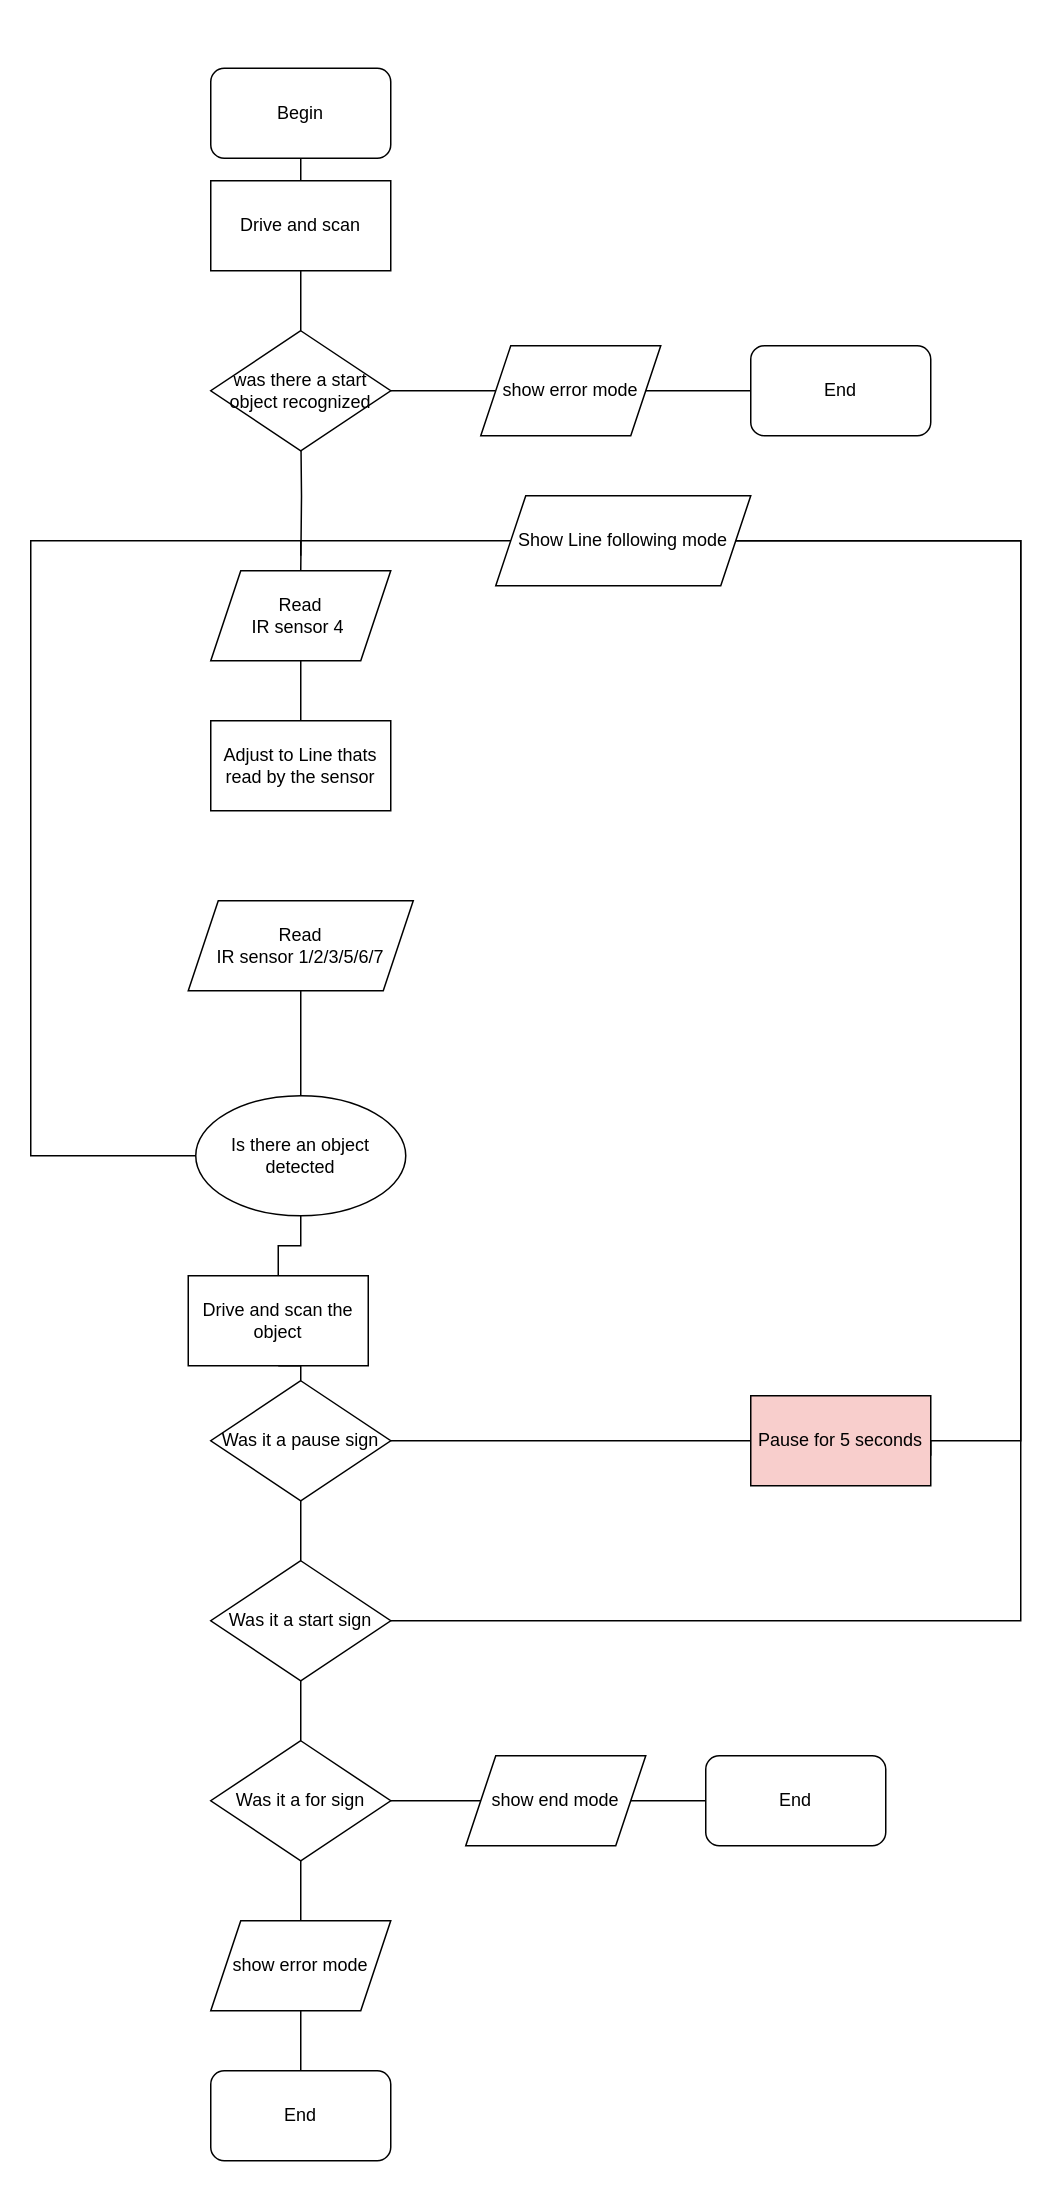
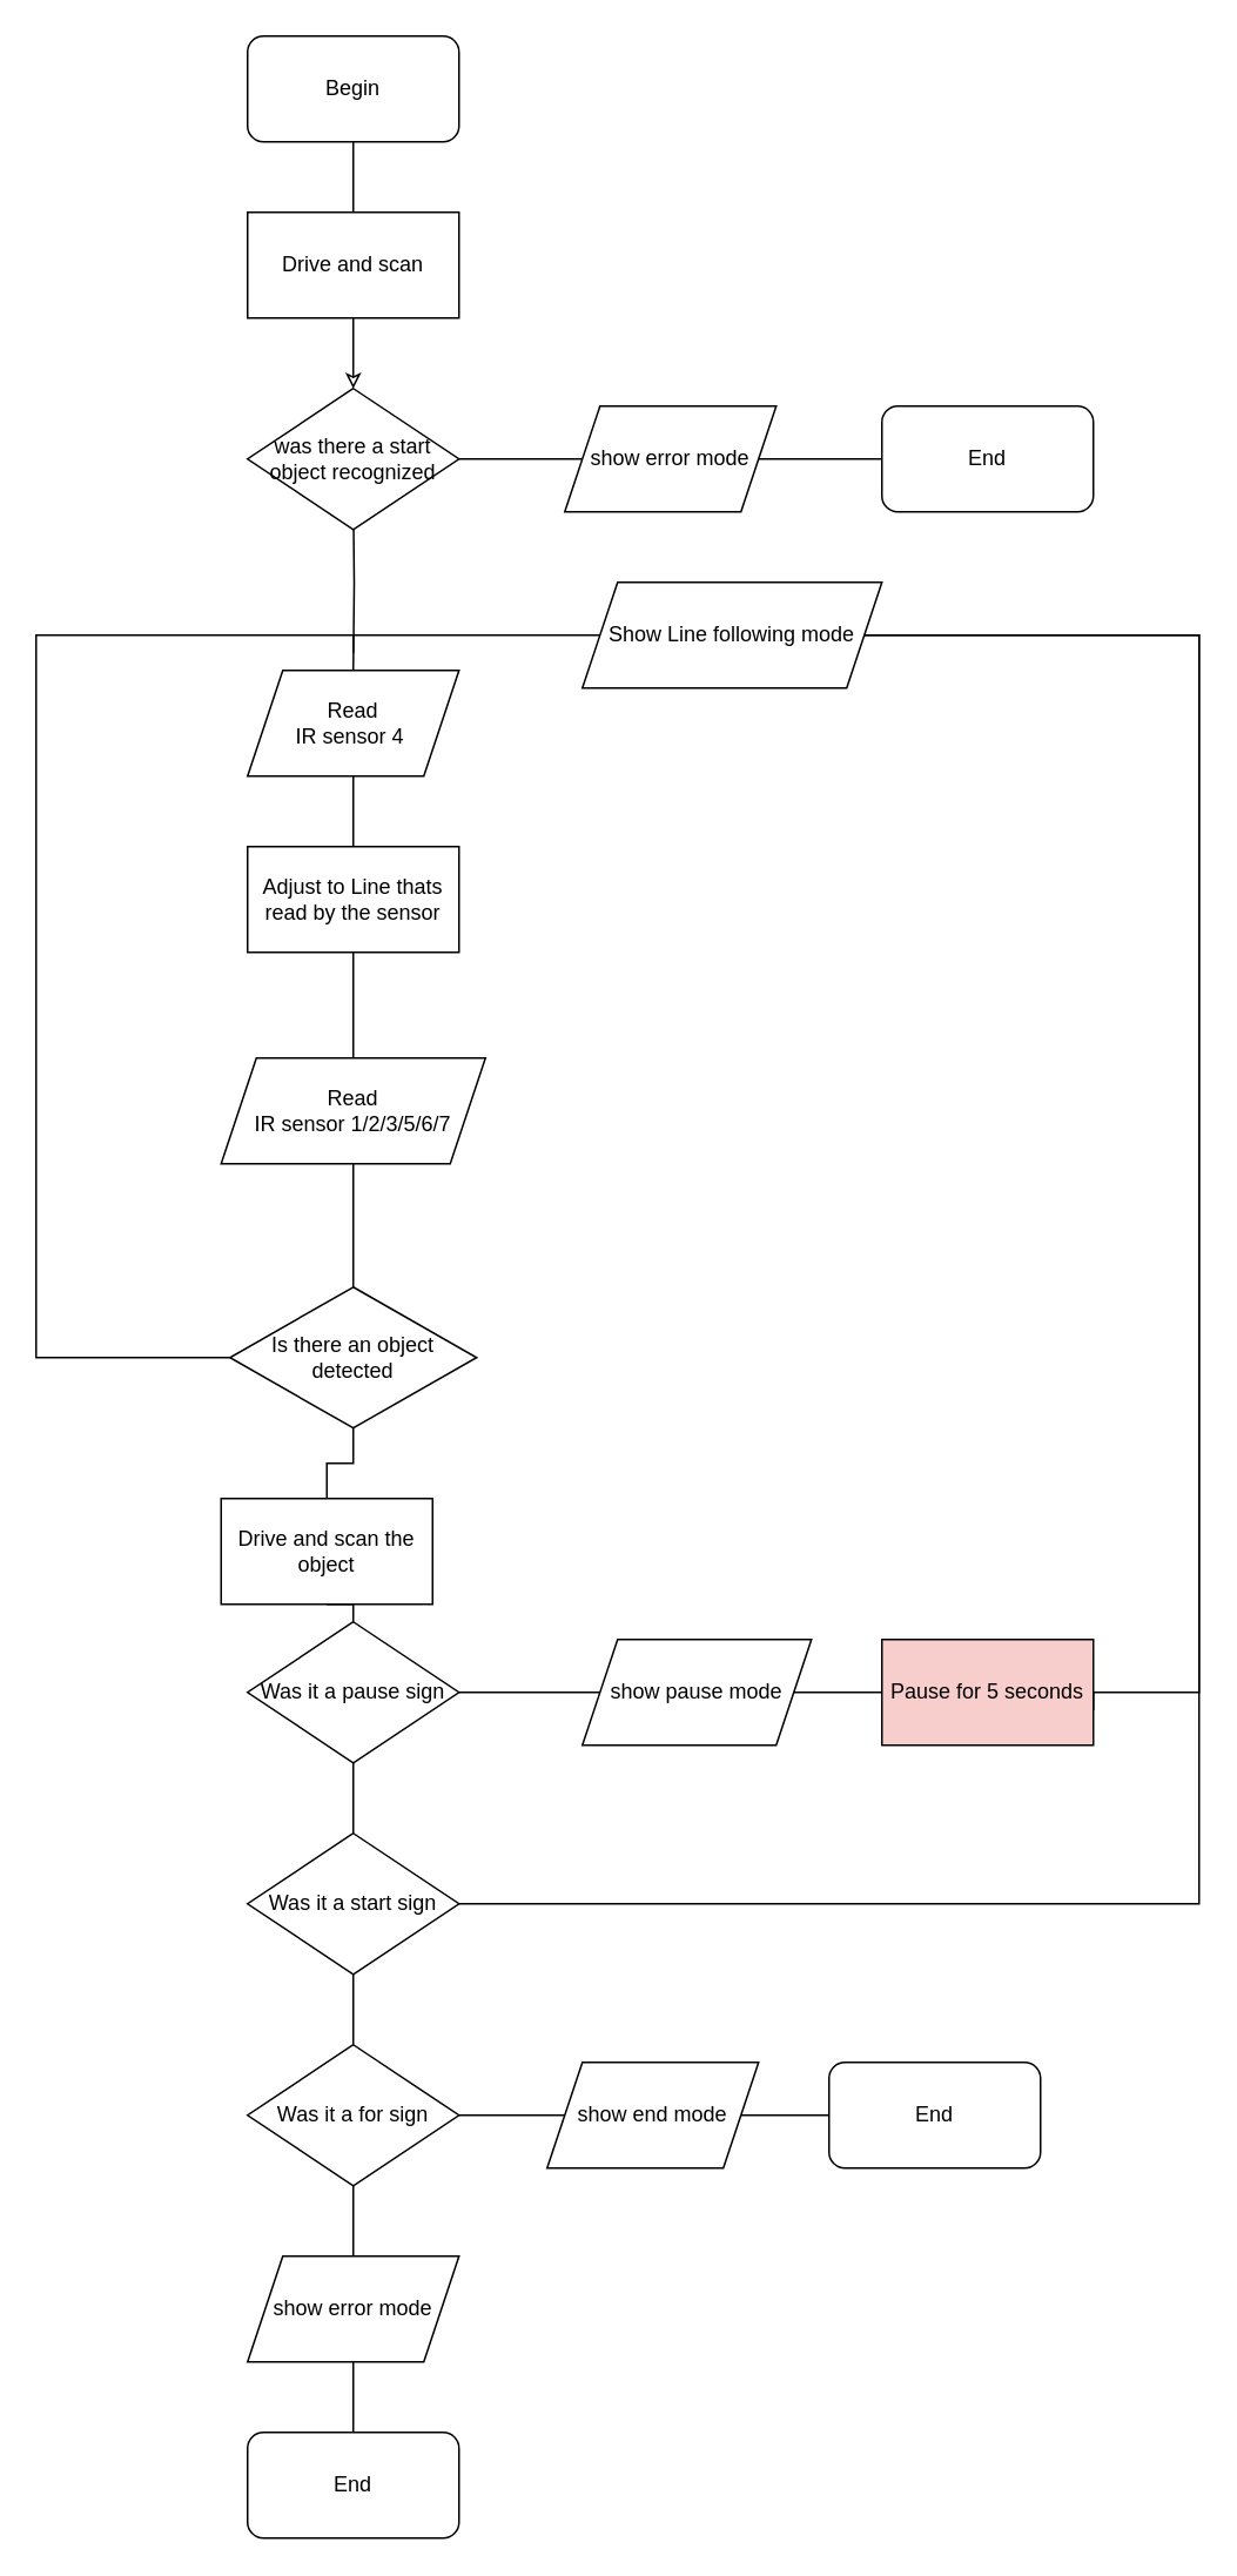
  <mxCell id="0" />
  <mxCell id="1" parent="0" />
  <mxCell id="2" style="edgeStyle=orthogonalEdgeStyle;rounded=0;orthogonalLoop=1;jettySize=auto;html=1;exitX=0.5;exitY=1;exitDx=0;exitDy=0;entryX=0.5;entryY=0;entryDx=0;entryDy=0;endArrow=none;endFill=0;" edge="1" parent="1" source="11" target="5"><mxGeometry relative="1" as="geometry" /></mxCell>
- <mxCell id="3" value="Begin" style="rounded=1;whiteSpace=wrap;html=1;" vertex="1" parent="1"><mxGeometry x="140" y="45" width="120" height="60" as="geometry" /></mxCell>
+ <mxCell id="3" value="Begin" style="rounded=1;whiteSpace=wrap;html=1;" vertex="1" parent="1"><mxGeometry x="140" y="20" width="120" height="60" as="geometry" /></mxCell>
  <mxCell id="4" style="edgeStyle=orthogonalEdgeStyle;rounded=0;orthogonalLoop=1;jettySize=auto;html=1;exitX=0.5;exitY=1;exitDx=0;exitDy=0;entryX=0.5;entryY=0;entryDx=0;entryDy=0;endArrow=none;endFill=0;" edge="1" parent="1" source="9" target="8"><mxGeometry relative="1" as="geometry" /></mxCell>
  <mxCell id="5" value="Adjust to Line thats read by the sensor" style="rounded=0;whiteSpace=wrap;html=1;" vertex="1" parent="1"><mxGeometry x="140" y="480" width="120" height="60" as="geometry" /></mxCell>
  <mxCell id="6" style="edgeStyle=orthogonalEdgeStyle;rounded=0;orthogonalLoop=1;jettySize=auto;html=1;exitX=0;exitY=0.5;exitDx=0;exitDy=0;endArrow=none;endFill=0;" edge="1" parent="1" source="8"><mxGeometry relative="1" as="geometry"><mxPoint x="200" y="360" as="targetPoint" /><Array as="points"><mxPoint x="20" y="770" /><mxPoint x="20" y="360" /></Array></mxGeometry></mxCell>
  <mxCell id="7" style="edgeStyle=orthogonalEdgeStyle;rounded=0;orthogonalLoop=1;jettySize=auto;html=1;exitX=0.5;exitY=1;exitDx=0;exitDy=0;entryX=0.5;entryY=0;entryDx=0;entryDy=0;endArrow=none;endFill=0;" edge="1" parent="1" source="8" target="14"><mxGeometry relative="1" as="geometry" /></mxCell>
- <mxCell id="8" value="Is there an object detected" style="ellipse;whiteSpace=wrap;html=1;" vertex="1" parent="1"><mxGeometry x="130" y="730" width="140" height="80" as="geometry" /></mxCell>
+ <mxCell id="8" value="Is there an object detected" style="rhombus;whiteSpace=wrap;html=1;" vertex="1" parent="1"><mxGeometry x="130" y="730" width="140" height="80" as="geometry" /></mxCell>
  <mxCell id="9" value="Read&lt;br&gt;IR sensor 1/2/3/5/6/7" style="shape=parallelogram;perimeter=parallelogramPerimeter;whiteSpace=wrap;html=1;fixedSize=1;" vertex="1" parent="1"><mxGeometry x="125" y="600" width="150" height="60" as="geometry" /></mxCell>
+ <mxCell id="10" style="edgeStyle=orthogonalEdgeStyle;rounded=0;orthogonalLoop=1;jettySize=auto;html=1;exitX=0.5;exitY=1;exitDx=0;exitDy=0;entryX=0.5;entryY=0;entryDx=0;entryDy=0;endArrow=none;endFill=0;" edge="1" parent="1" source="5" target="9"><mxGeometry relative="1" as="geometry"><mxPoint x="200" y="460" as="sourcePoint" /><mxPoint x="200" y="680" as="targetPoint" /></mxGeometry></mxCell>
  <mxCell id="11" value="Read&lt;br&gt;IR sensor 4&amp;nbsp;" style="shape=parallelogram;perimeter=parallelogramPerimeter;whiteSpace=wrap;html=1;fixedSize=1;" vertex="1" parent="1"><mxGeometry x="140" y="380" width="120" height="60" as="geometry" /></mxCell>
  <mxCell id="12" style="edgeStyle=orthogonalEdgeStyle;rounded=0;orthogonalLoop=1;jettySize=auto;html=1;exitX=0.5;exitY=1;exitDx=0;exitDy=0;entryX=0.5;entryY=0;entryDx=0;entryDy=0;endArrow=none;endFill=0;" edge="1" parent="1" target="11"><mxGeometry relative="1" as="geometry"><mxPoint x="200" y="280" as="sourcePoint" /><mxPoint x="200" y="280" as="targetPoint" /></mxGeometry></mxCell>
  <mxCell id="13" style="edgeStyle=orthogonalEdgeStyle;rounded=0;orthogonalLoop=1;jettySize=auto;html=1;exitX=0.5;exitY=1;exitDx=0;exitDy=0;entryX=0.5;entryY=0;entryDx=0;entryDy=0;endArrow=none;endFill=0;" edge="1" parent="1" source="14" target="17"><mxGeometry relative="1" as="geometry" /></mxCell>
  <mxCell id="14" value="Drive and scan the object" style="rounded=0;whiteSpace=wrap;html=1;" vertex="1" parent="1"><mxGeometry x="125" y="850" width="120" height="60" as="geometry" /></mxCell>
  <mxCell id="15" style="edgeStyle=orthogonalEdgeStyle;rounded=0;orthogonalLoop=1;jettySize=auto;html=1;exitX=1;exitY=0.5;exitDx=0;exitDy=0;endArrow=none;endFill=0;" edge="1" parent="1" source="17" target="24"><mxGeometry relative="1" as="geometry"><mxPoint x="320" y="960" as="targetPoint" /></mxGeometry></mxCell>
  <mxCell id="16" style="edgeStyle=orthogonalEdgeStyle;rounded=0;orthogonalLoop=1;jettySize=auto;html=1;exitX=0.5;exitY=1;exitDx=0;exitDy=0;entryX=0.5;entryY=0;entryDx=0;entryDy=0;endArrow=none;endFill=0;" edge="1" parent="1" source="17" target="23"><mxGeometry relative="1" as="geometry" /></mxCell>
  <mxCell id="17" value="Was it a pause sign" style="rhombus;whiteSpace=wrap;html=1;" vertex="1" parent="1"><mxGeometry x="140" y="920" width="120" height="80" as="geometry" /></mxCell>
  <mxCell id="18" style="edgeStyle=orthogonalEdgeStyle;rounded=0;orthogonalLoop=1;jettySize=auto;html=1;exitX=1;exitY=0.5;exitDx=0;exitDy=0;endArrow=none;endFill=0;" edge="1" parent="1" source="20"><mxGeometry relative="1" as="geometry"><mxPoint x="320" y="1200" as="targetPoint" /></mxGeometry></mxCell>
  <mxCell id="19" style="edgeStyle=orthogonalEdgeStyle;rounded=0;orthogonalLoop=1;jettySize=auto;html=1;exitX=0.5;exitY=1;exitDx=0;exitDy=0;entryX=0.5;entryY=0;entryDx=0;entryDy=0;endArrow=none;endFill=0;" edge="1" parent="1" source="20" target="29"><mxGeometry relative="1" as="geometry" /></mxCell>
  <mxCell id="20" value="Was it a for sign" style="rhombus;whiteSpace=wrap;html=1;" vertex="1" parent="1"><mxGeometry x="140" y="1160" width="120" height="80" as="geometry" /></mxCell>
  <mxCell id="21" style="edgeStyle=orthogonalEdgeStyle;rounded=0;orthogonalLoop=1;jettySize=auto;html=1;exitX=1;exitY=0.5;exitDx=0;exitDy=0;endArrow=none;endFill=0;" edge="1" parent="1" source="23"><mxGeometry relative="1" as="geometry"><mxPoint x="400" y="360" as="targetPoint" /><Array as="points"><mxPoint x="680" y="1080" /><mxPoint x="680" y="360" /></Array></mxGeometry></mxCell>
  <mxCell id="22" style="edgeStyle=orthogonalEdgeStyle;rounded=0;orthogonalLoop=1;jettySize=auto;html=1;exitX=0.5;exitY=1;exitDx=0;exitDy=0;entryX=0.5;entryY=0;entryDx=0;entryDy=0;endArrow=none;endFill=0;" edge="1" parent="1" source="23" target="20"><mxGeometry relative="1" as="geometry" /></mxCell>
  <mxCell id="23" value="Was it a start sign" style="rhombus;whiteSpace=wrap;html=1;" vertex="1" parent="1"><mxGeometry x="140" y="1040" width="120" height="80" as="geometry" /></mxCell>
  <mxCell id="24" value="Pause for 5 seconds" style="rounded=0;whiteSpace=wrap;html=1;fillColor=#f8cecc;" vertex="1" parent="1"><mxGeometry x="500" y="930" width="120" height="60" as="geometry" /></mxCell>
  <mxCell id="25" style="edgeStyle=orthogonalEdgeStyle;rounded=0;orthogonalLoop=1;jettySize=auto;html=1;exitX=1;exitY=0.5;exitDx=0;exitDy=0;endArrow=none;endFill=0;" edge="1" parent="1" source="26" target="27"><mxGeometry relative="1" as="geometry"><mxPoint x="480" y="1200" as="targetPoint" /></mxGeometry></mxCell>
  <mxCell id="26" value="show end mode" style="shape=parallelogram;perimeter=parallelogramPerimeter;whiteSpace=wrap;html=1;fixedSize=1;" vertex="1" parent="1"><mxGeometry x="310" y="1170" width="120" height="60" as="geometry" /></mxCell>
  <mxCell id="27" value="End" style="rounded=1;whiteSpace=wrap;html=1;" vertex="1" parent="1"><mxGeometry x="470" y="1170" width="120" height="60" as="geometry" /></mxCell>
  <mxCell id="28" style="edgeStyle=orthogonalEdgeStyle;rounded=0;orthogonalLoop=1;jettySize=auto;html=1;exitX=0.5;exitY=1;exitDx=0;exitDy=0;entryX=0.5;entryY=0;entryDx=0;entryDy=0;endArrow=none;endFill=0;" edge="1" parent="1" source="29" target="30"><mxGeometry relative="1" as="geometry" /></mxCell>
  <mxCell id="29" value="show error mode" style="shape=parallelogram;perimeter=parallelogramPerimeter;whiteSpace=wrap;html=1;fixedSize=1;" vertex="1" parent="1"><mxGeometry x="140" y="1280" width="120" height="60" as="geometry" /></mxCell>
  <mxCell id="30" value="End" style="rounded=1;whiteSpace=wrap;html=1;" vertex="1" parent="1"><mxGeometry x="140" y="1380" width="120" height="60" as="geometry" /></mxCell>
+ <mxCell id="31" value="show pause mode" style="shape=parallelogram;perimeter=parallelogramPerimeter;whiteSpace=wrap;html=1;fixedSize=1;" vertex="1" parent="1"><mxGeometry x="330" y="930" width="130" height="60" as="geometry" /></mxCell>
  <mxCell id="32" style="edgeStyle=orthogonalEdgeStyle;rounded=0;orthogonalLoop=1;jettySize=auto;html=1;exitX=0.5;exitY=0;exitDx=0;exitDy=0;endArrow=none;endFill=0;" edge="1" parent="1" source="33"><mxGeometry relative="1" as="geometry"><mxPoint x="200" y="370" as="targetPoint" /><mxPoint x="560" y="930" as="sourcePoint" /><Array as="points"><mxPoint x="415" y="360" /><mxPoint x="200" y="360" /></Array></mxGeometry></mxCell>
  <mxCell id="33" value="Show Line following mode" style="shape=parallelogram;perimeter=parallelogramPerimeter;whiteSpace=wrap;html=1;fixedSize=1;" vertex="1" parent="1"><mxGeometry x="330" y="330" width="170" height="60" as="geometry" /></mxCell>
  <mxCell id="34" style="edgeStyle=orthogonalEdgeStyle;rounded=0;orthogonalLoop=1;jettySize=auto;html=1;endArrow=none;endFill=0;" edge="1" parent="1" target="33"><mxGeometry relative="1" as="geometry"><mxPoint x="350" y="360" as="targetPoint" /><mxPoint x="620" y="960" as="sourcePoint" /><Array as="points"><mxPoint x="620" y="970" /><mxPoint x="620" y="960" /><mxPoint x="680" y="960" /><mxPoint x="680" y="360" /></Array></mxGeometry></mxCell>
  <mxCell id="35" style="edgeStyle=orthogonalEdgeStyle;rounded=0;orthogonalLoop=1;jettySize=auto;html=1;exitX=0.5;exitY=1;exitDx=0;exitDy=0;entryX=0.5;entryY=0;entryDx=0;entryDy=0;endArrow=none;endFill=0;" edge="1" parent="1" source="3"><mxGeometry relative="1" as="geometry"><mxPoint x="200" y="80" as="sourcePoint" /><mxPoint x="200" y="150" as="targetPoint" /></mxGeometry></mxCell>
- <mxCell id="36" style="edgeStyle=orthogonalEdgeStyle;rounded=0;orthogonalLoop=1;jettySize=auto;html=1;exitX=0.5;exitY=1;exitDx=0;exitDy=0;entryX=0.5;entryY=0;entryDx=0;entryDy=0;endArrow=none;endFill=0;" edge="1" parent="1" source="37" target="39"><mxGeometry relative="1" as="geometry" /></mxCell>
+ <mxCell id="36" style="edgeStyle=orthogonalEdgeStyle;rounded=0;orthogonalLoop=1;jettySize=auto;html=1;exitX=0.5;exitY=1;exitDx=0;exitDy=0;entryX=0.5;entryY=0;entryDx=0;entryDy=0;endArrow=classic;endFill=0;" edge="1" parent="1" source="37" target="39"><mxGeometry relative="1" as="geometry" /></mxCell>
  <mxCell id="37" value="Drive and scan" style="rounded=0;whiteSpace=wrap;html=1;" vertex="1" parent="1"><mxGeometry x="140" y="120" width="120" height="60" as="geometry" /></mxCell>
  <mxCell id="38" style="edgeStyle=orthogonalEdgeStyle;rounded=0;orthogonalLoop=1;jettySize=auto;html=1;exitX=1;exitY=0.5;exitDx=0;exitDy=0;endArrow=none;endFill=0;entryX=0;entryY=0.5;entryDx=0;entryDy=0;" edge="1" parent="1" source="39" target="41"><mxGeometry relative="1" as="geometry"><mxPoint x="320" y="260" as="targetPoint" /></mxGeometry></mxCell>
  <mxCell id="39" value="was there a start object recognized" style="rhombus;whiteSpace=wrap;html=1;" vertex="1" parent="1"><mxGeometry x="140" y="220" width="120" height="80" as="geometry" /></mxCell>
  <mxCell id="40" style="edgeStyle=orthogonalEdgeStyle;rounded=0;orthogonalLoop=1;jettySize=auto;html=1;exitX=1;exitY=0.5;exitDx=0;exitDy=0;entryX=0;entryY=0.5;entryDx=0;entryDy=0;endArrow=none;endFill=0;" edge="1" parent="1" source="41" target="42"><mxGeometry relative="1" as="geometry" /></mxCell>
  <mxCell id="41" value="show error mode" style="shape=parallelogram;perimeter=parallelogramPerimeter;whiteSpace=wrap;html=1;fixedSize=1;" vertex="1" parent="1"><mxGeometry x="320" y="230" width="120" height="60" as="geometry" /></mxCell>
  <mxCell id="42" value="End" style="rounded=1;whiteSpace=wrap;html=1;" vertex="1" parent="1"><mxGeometry x="500" y="230" width="120" height="60" as="geometry" /></mxCell>
